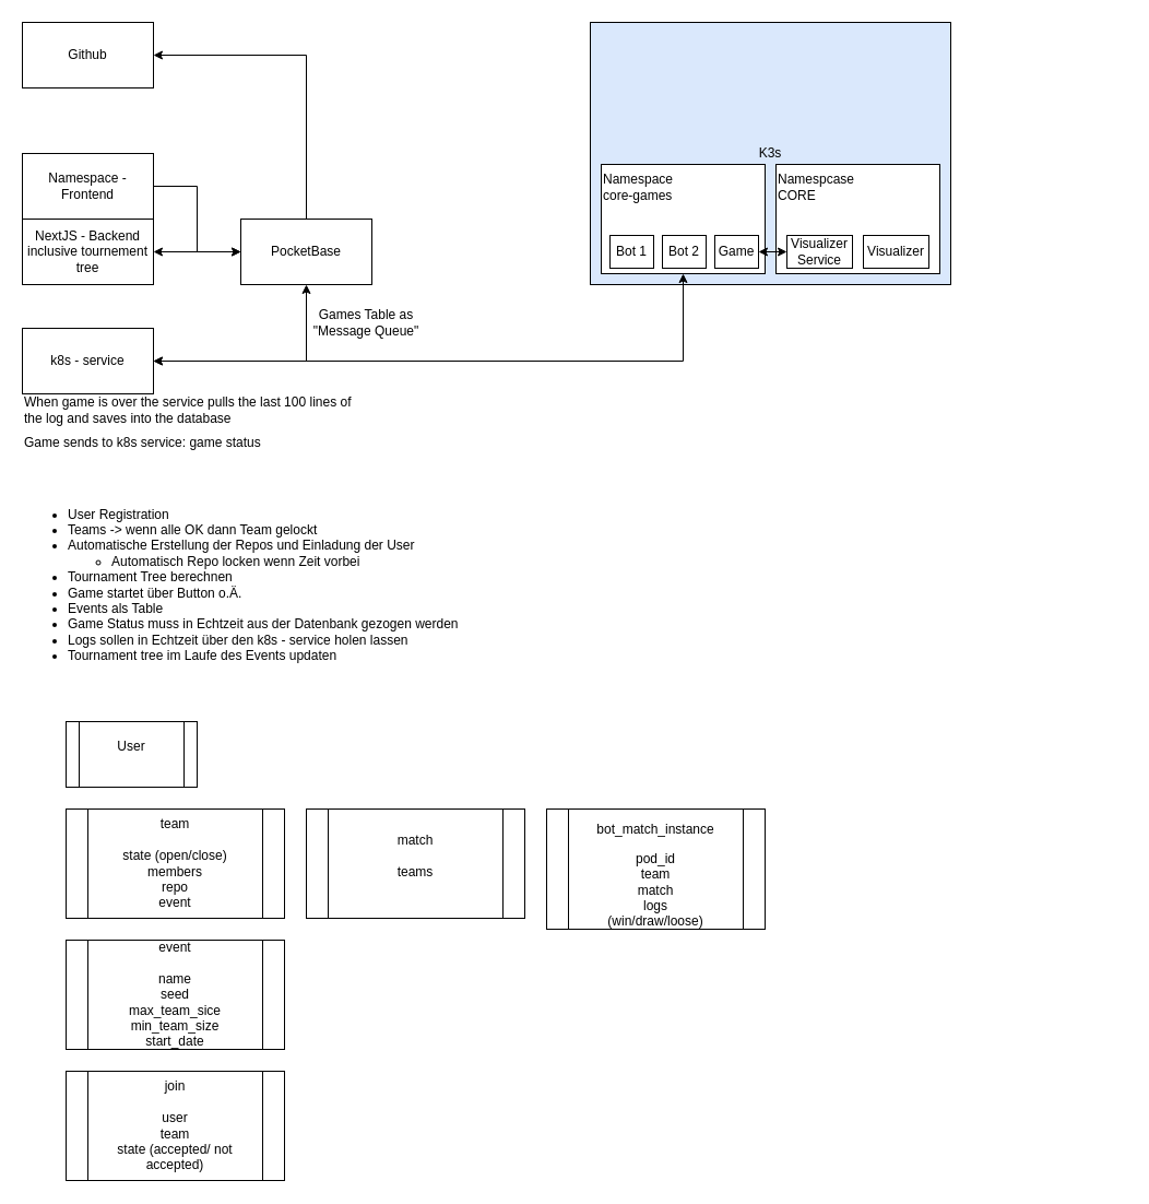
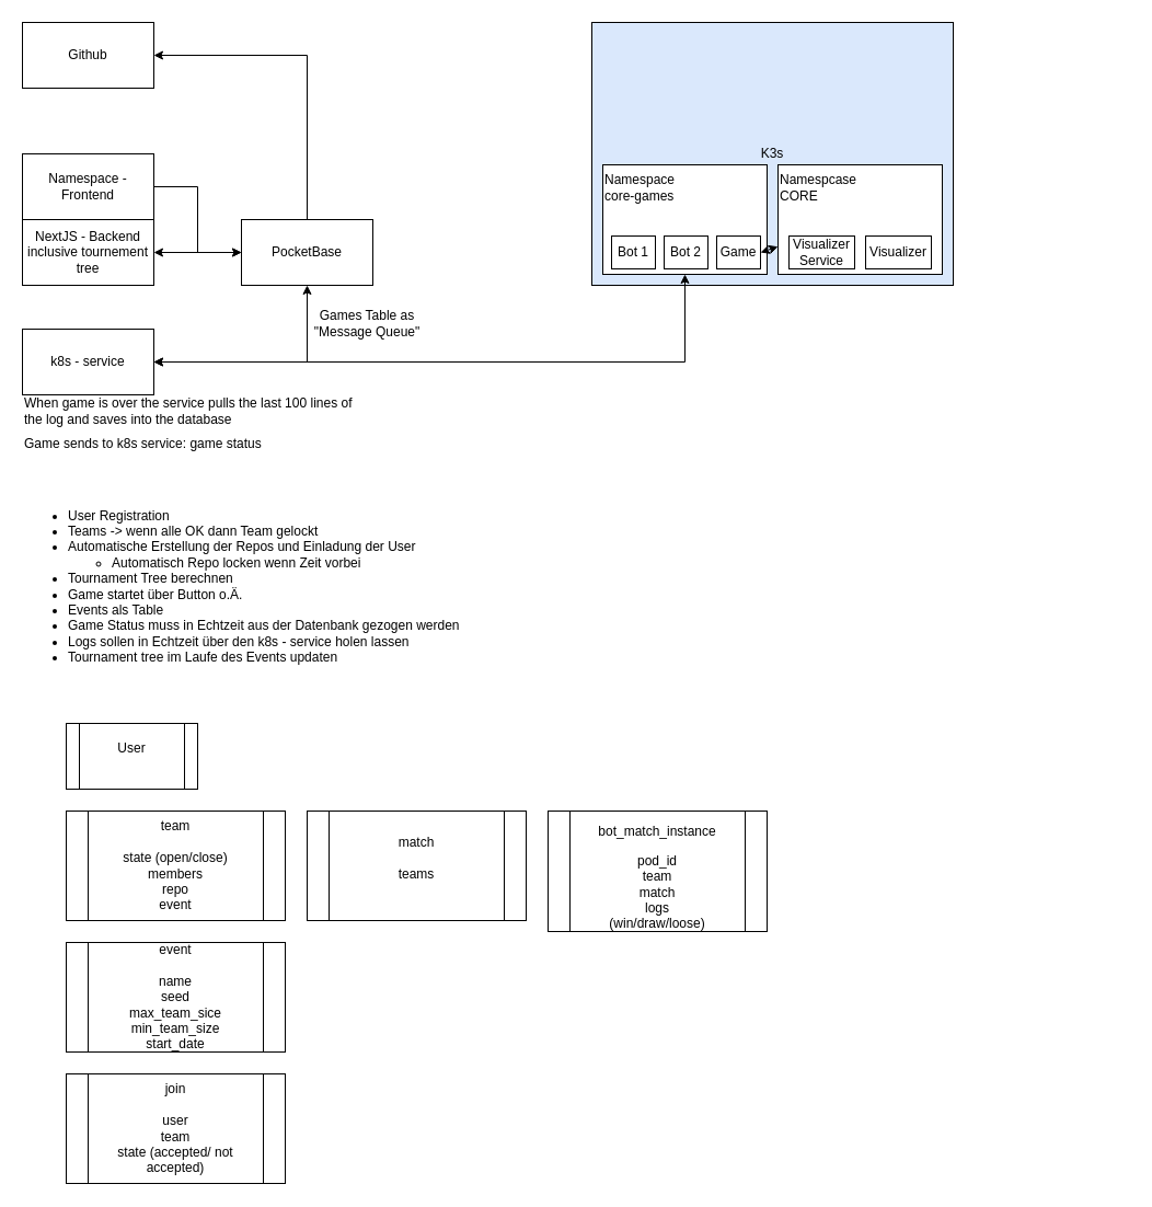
  <mxCell id="0" />
  <mxCell id="1" parent="0" />
  <mxCell id="2" value="Github" style="rounded=0;whiteSpace=wrap;html=1;" vertex="1" parent="1"><mxGeometry width="120" height="60" as="geometry" x="20" y="20" /></mxCell>
  <mxCell id="3" value="Namespace - Frontend" style="rounded=0;whiteSpace=wrap;html=1;" vertex="1" parent="1"><mxGeometry y="140" width="120" height="60" as="geometry" x="20" /></mxCell>
  <mxCell id="4" value="NextJS - Backend&lt;br&gt;inclusive tournement tree" style="rounded=0;whiteSpace=wrap;html=1;" vertex="1" parent="1"><mxGeometry y="200" width="120" height="60" as="geometry" x="20" /></mxCell>
  <mxCell id="5" value="PocketBase" style="rounded=0;whiteSpace=wrap;html=1;" vertex="1" parent="1"><mxGeometry x="220" y="200" width="120" height="60" as="geometry" /></mxCell>
  <mxCell id="6" value="" style="endArrow=classic;html=1;rounded=0;exitX=0.5;exitY=0;exitDx=0;exitDy=0;entryX=1;entryY=0.5;entryDx=0;entryDy=0;" edge="1" parent="1" source="5" target="2"><mxGeometry width="50" height="50" relative="1" as="geometry"><mxPoint x="410" y="300" as="sourcePoint" /><mxPoint x="460" y="250" as="targetPoint" /><Array as="points"><mxPoint x="280" y="50" /></Array></mxGeometry></mxCell>
  <mxCell id="7" value="" style="endArrow=classic;html=1;rounded=0;exitX=1;exitY=0.5;exitDx=0;exitDy=0;" edge="1" parent="1" source="3"><mxGeometry width="50" height="50" relative="1" as="geometry"><mxPoint x="160" y="170" as="sourcePoint" /><mxPoint x="220" y="230" as="targetPoint" /><Array as="points"><mxPoint x="180" y="170" /><mxPoint x="180" y="230" /></Array></mxGeometry></mxCell>
  <mxCell id="8" value="" style="endArrow=classic;startArrow=classic;html=1;rounded=0;exitX=1;exitY=0.5;exitDx=0;exitDy=0;entryX=0;entryY=0.5;entryDx=0;entryDy=0;" edge="1" parent="1" source="4" target="5"><mxGeometry width="50" height="50" relative="1" as="geometry"><mxPoint x="410" y="300" as="sourcePoint" /><mxPoint x="460" y="250" as="targetPoint" /></mxGeometry></mxCell>
  <mxCell id="9" value="K3s" style="rounded=0;whiteSpace=wrap;html=1;fillColor=#dae8fc;" vertex="1" parent="1"><mxGeometry x="540" width="330" height="240" as="geometry" y="20" /></mxCell>
  <mxCell id="10" value="Namespace&lt;div&gt;core-games&lt;/div&gt;&lt;div&gt;&lt;br&gt;&lt;/div&gt;&lt;div&gt;&lt;br&gt;&lt;/div&gt;&lt;div&gt;&lt;br&gt;&lt;/div&gt;&lt;div&gt;&lt;br&gt;&lt;/div&gt;" style="rounded=0;whiteSpace=wrap;html=1;align=left;" vertex="1" parent="1"><mxGeometry x="550" y="150" width="150" height="100" as="geometry" /></mxCell>
  <mxCell id="11" value="k8s - service" style="rounded=0;whiteSpace=wrap;html=1;" vertex="1" parent="1"><mxGeometry y="300" width="120" height="60" as="geometry" x="20" /></mxCell>
  <mxCell id="12" value="" style="endArrow=classic;startArrow=classic;html=1;rounded=0;exitX=1;exitY=0.5;exitDx=0;exitDy=0;entryX=0.5;entryY=1;entryDx=0;entryDy=0;" edge="1" parent="1" source="11" target="10"><mxGeometry width="50" height="50" relative="1" as="geometry"><mxPoint x="410" y="290" as="sourcePoint" /><mxPoint x="460" y="240" as="targetPoint" /><Array as="points"><mxPoint x="230" y="330" /><mxPoint x="625" y="330" /></Array></mxGeometry></mxCell>
  <mxCell id="13" value="" style="endArrow=classic;startArrow=classic;html=1;rounded=0;exitX=1;exitY=0.5;exitDx=0;exitDy=0;entryX=0.5;entryY=1;entryDx=0;entryDy=0;" edge="1" parent="1" source="11" target="5"><mxGeometry width="50" height="50" relative="1" as="geometry"><mxPoint x="410" y="290" as="sourcePoint" /><mxPoint x="460" y="240" as="targetPoint" /><Array as="points"><mxPoint x="280" y="330" /></Array></mxGeometry></mxCell>
  <mxCell id="14" value="Games Table as &quot;Message Queue&quot;" style="text;html=1;align=center;verticalAlign=middle;whiteSpace=wrap;rounded=0;" vertex="1" parent="1"><mxGeometry x="270" y="280" width="130" height="30" as="geometry" /></mxCell>
  <mxCell id="15" value="Namespcase&lt;div&gt;CORE&lt;/div&gt;&lt;div&gt;&lt;br&gt;&lt;/div&gt;&lt;div&gt;&lt;br&gt;&lt;/div&gt;&lt;div&gt;&lt;br&gt;&lt;/div&gt;&lt;div&gt;&lt;br&gt;&lt;/div&gt;" style="rounded=0;whiteSpace=wrap;html=1;align=left;" vertex="1" parent="1"><mxGeometry x="710" y="150" width="150" height="100" as="geometry" /></mxCell>
  <mxCell id="16" value="Visualizer&lt;div&gt;Service&lt;/div&gt;" style="rounded=0;whiteSpace=wrap;html=1;" vertex="1" parent="1"><mxGeometry x="720" y="215" width="60" height="30" as="geometry" /></mxCell>
  <mxCell id="17" value="Bot 1" style="rounded=0;whiteSpace=wrap;html=1;" vertex="1" parent="1"><mxGeometry x="558" y="215" width="40" height="30" as="geometry" /></mxCell>
  <mxCell id="18" value="Bot 2" style="rounded=0;whiteSpace=wrap;html=1;" vertex="1" parent="1"><mxGeometry x="606" y="215" width="40" height="30" as="geometry" /></mxCell>
  <mxCell id="19" value="Game" style="rounded=0;whiteSpace=wrap;html=1;" vertex="1" parent="1"><mxGeometry x="654" y="215" width="40" height="30" as="geometry" /></mxCell>
- <mxCell id="20" value="" style="endArrow=classic;startArrow=classic;html=1;rounded=0;entryX=0;entryY=0.5;entryDx=0;entryDy=0;exitX=1;exitY=0.5;exitDx=0;exitDy=0;" edge="1" parent="1" source="19" target="16"><mxGeometry width="50" height="50" relative="1" as="geometry"><mxPoint x="420" y="330" as="sourcePoint" /><mxPoint x="470" y="280" as="targetPoint" /></mxGeometry></mxCell>
+ <mxCell id="20" value="" style="endArrow=classic;startArrow=classic;html=1;rounded=0;exitX=1;exitY=0.5;exitDx=0;exitDy=0;" edge="1" parent="1" source="19" target="15"><mxGeometry width="50" height="50" relative="1" as="geometry"><mxPoint x="420" y="330" as="sourcePoint" /><mxPoint x="470" y="280" as="targetPoint" /></mxGeometry></mxCell>
  <mxCell id="21" value="Visualizer" style="rounded=0;whiteSpace=wrap;html=1;" vertex="1" parent="1"><mxGeometry x="790" y="215" width="60" height="30" as="geometry" /></mxCell>
  <mxCell id="22" value="When game is over the service pulls the last 100 lines of the log and saves into the database" style="text;html=1;align=left;verticalAlign=middle;whiteSpace=wrap;rounded=0;" vertex="1" parent="1"><mxGeometry y="360" width="320" height="30" as="geometry" x="20" /></mxCell>
  <mxCell id="23" value="Game sends to k8s service: game status" style="text;html=1;align=left;verticalAlign=middle;whiteSpace=wrap;rounded=0;" vertex="1" parent="1"><mxGeometry y="390" width="320" height="30" as="geometry" x="20" /></mxCell>
  <mxCell id="24" value="&lt;ul&gt;&lt;li&gt;User Registration&lt;/li&gt;&lt;li&gt;Teams -&amp;gt; wenn alle OK dann Team gelockt&lt;/li&gt;&lt;li&gt;Automatische Erstellung der Repos und Einladung der User&lt;/li&gt;&lt;ul&gt;&lt;li&gt;Automatisch Repo locken wenn Zeit vorbei&lt;/li&gt;&lt;/ul&gt;&lt;li&gt;Tournament Tree berechnen&lt;/li&gt;&lt;li&gt;Game startet über Button o.Ä.&lt;/li&gt;&lt;li&gt;Events als Table&lt;/li&gt;&lt;li&gt;Game Status muss in Echtzeit aus der Datenbank gezogen werden&lt;/li&gt;&lt;li&gt;Logs sollen in Echtzeit über den k8s - service holen lassen&lt;/li&gt;&lt;li&gt;Tournament tree im Laufe des Events updaten&lt;/li&gt;&lt;/ul&gt;" style="text;html=1;align=left;verticalAlign=middle;whiteSpace=wrap;rounded=0;" vertex="1" parent="1"><mxGeometry y="420" width="1010" height="230" as="geometry" x="20" /></mxCell>
  <mxCell id="25" value="User&lt;div&gt;&lt;br&gt;&lt;/div&gt;" style="shape=process;whiteSpace=wrap;html=1;backgroundOutline=1;" vertex="1" parent="1"><mxGeometry x="60" y="660" width="120" height="60" as="geometry" /></mxCell>
  <mxCell id="26" value="team&lt;div&gt;&lt;br&gt;&lt;/div&gt;&lt;div&gt;state (open/close)&lt;/div&gt;&lt;div&gt;members&lt;/div&gt;&lt;div&gt;repo&lt;/div&gt;&lt;div&gt;event&lt;/div&gt;" style="shape=process;whiteSpace=wrap;html=1;backgroundOutline=1;" vertex="1" parent="1"><mxGeometry x="60" y="740" width="200" height="100" as="geometry" /></mxCell>
  <mxCell id="27" value="event&lt;div&gt;&lt;br&gt;&lt;/div&gt;&lt;div&gt;&lt;span style=&quot;background-color: transparent; color: light-dark(rgb(0, 0, 0), rgb(255, 255, 255));&quot;&gt;name&lt;/span&gt;&lt;/div&gt;&lt;div&gt;seed&lt;span style=&quot;background-color: transparent; color: light-dark(rgb(0, 0, 0), rgb(255, 255, 255));&quot;&gt;&lt;/span&gt;&lt;/div&gt;&lt;div&gt;&lt;span style=&quot;background-color: transparent; color: light-dark(rgb(0, 0, 0), rgb(255, 255, 255));&quot;&gt;max_team_sice&lt;/span&gt;&lt;/div&gt;&lt;div&gt;&lt;span style=&quot;background-color: transparent; color: light-dark(rgb(0, 0, 0), rgb(255, 255, 255));&quot;&gt;min_team_size&lt;/span&gt;&lt;/div&gt;&lt;div&gt;&lt;span style=&quot;background-color: transparent; color: light-dark(rgb(0, 0, 0), rgb(255, 255, 255));&quot;&gt;start_date&lt;/span&gt;&lt;/div&gt;" style="shape=process;whiteSpace=wrap;html=1;backgroundOutline=1;" vertex="1" parent="1"><mxGeometry x="60" y="860" width="200" height="100" as="geometry" /></mxCell>
  <mxCell id="28" value="join&lt;div&gt;&lt;br&gt;&lt;/div&gt;&lt;div&gt;&lt;span style=&quot;background-color: transparent; color: light-dark(rgb(0, 0, 0), rgb(255, 255, 255));&quot;&gt;user&lt;/span&gt;&lt;/div&gt;&lt;div&gt;&lt;span style=&quot;background-color: transparent; color: light-dark(rgb(0, 0, 0), rgb(255, 255, 255));&quot;&gt;team&lt;/span&gt;&lt;/div&gt;&lt;div&gt;&lt;span style=&quot;background-color: transparent; color: light-dark(rgb(0, 0, 0), rgb(255, 255, 255));&quot;&gt;state (accepted/ not accepted)&lt;/span&gt;&lt;/div&gt;" style="shape=process;whiteSpace=wrap;html=1;backgroundOutline=1;" vertex="1" parent="1"><mxGeometry x="60" y="980" width="200" height="100" as="geometry" /></mxCell>
  <mxCell id="29" value="match&lt;div&gt;&lt;br&gt;&lt;/div&gt;&lt;div&gt;&lt;span style=&quot;background-color: transparent; color: light-dark(rgb(0, 0, 0), rgb(255, 255, 255));&quot;&gt;teams&lt;/span&gt;&lt;/div&gt;&lt;div&gt;&lt;br&gt;&lt;/div&gt;" style="shape=process;whiteSpace=wrap;html=1;backgroundOutline=1;" vertex="1" parent="1"><mxGeometry x="280" y="740" width="200" height="100" as="geometry" /></mxCell>
  <mxCell id="30" value="&lt;p class=&quot;p1&quot;&gt;bot_match_instance&lt;/p&gt;&lt;div&gt;&lt;span style=&quot;background-color: transparent; color: light-dark(rgb(0, 0, 0), rgb(255, 255, 255));&quot;&gt;pod_id&lt;/span&gt;&lt;/div&gt;&lt;div&gt;team&lt;/div&gt;&lt;div&gt;match&lt;/div&gt;&lt;div&gt;logs&lt;/div&gt;&lt;div&gt;(win/draw/loose)&lt;/div&gt;" style="shape=process;whiteSpace=wrap;html=1;backgroundOutline=1;" vertex="1" parent="1"><mxGeometry x="500" y="740" width="200" height="110" as="geometry" /></mxCell>
